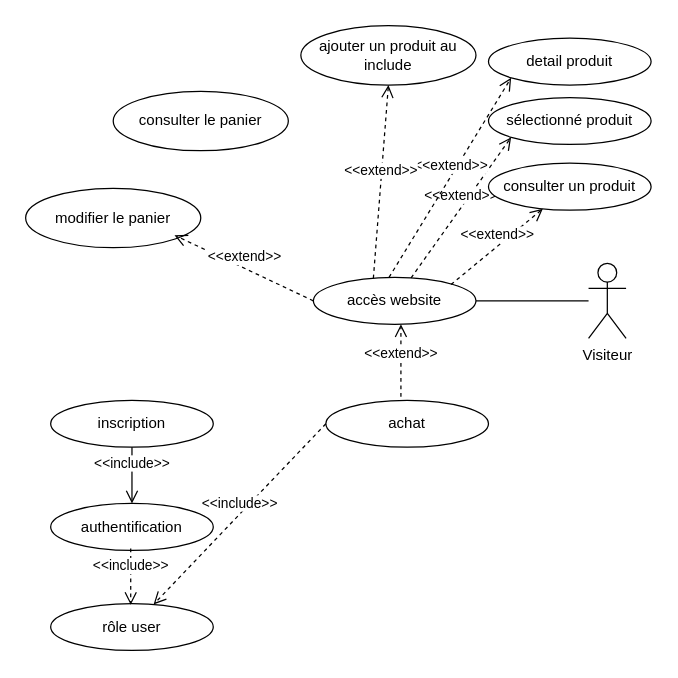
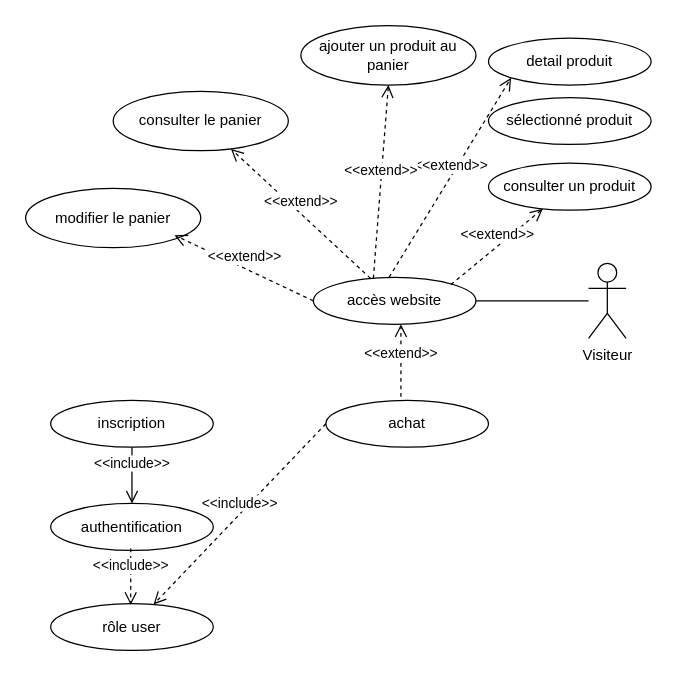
  <mxCell id="0" />
  <mxCell id="1" parent="0" />
  <mxCell id="2" value="accès website" style="ellipse;whiteSpace=wrap;html=1;" parent="1" vertex="1"><mxGeometry x="250" y="221.25" width="130" height="37.5" as="geometry" /></mxCell>
  <mxCell id="3" value="" style="text;strokeColor=none;fillColor=none;align=left;verticalAlign=middle;spacingTop=-1;spacingLeft=4;spacingRight=4;rotatable=0;labelPosition=right;points=[];portConstraint=eastwest;" parent="1" vertex="1"><mxGeometry x="260" y="272.5" width="20" height="14" as="geometry" /></mxCell>
  <mxCell id="4" value="Visiteur" style="shape=umlActor;verticalLabelPosition=bottom;verticalAlign=top;html=1;" parent="1" vertex="1"><mxGeometry x="470" y="210" width="30" height="60" as="geometry" /></mxCell>
  <mxCell id="5" value="" style="line;strokeWidth=1;fillColor=none;align=left;verticalAlign=middle;spacingTop=-1;spacingLeft=3;spacingRight=3;rotatable=0;labelPosition=right;points=[];portConstraint=eastwest;strokeColor=inherit;" parent="1" vertex="1"><mxGeometry x="380" y="236" width="90" height="8" as="geometry" /></mxCell>
  <mxCell id="6" value="&amp;lt;&amp;lt;extend&amp;gt;&amp;gt;" style="html=1;verticalAlign=bottom;endArrow=open;dashed=1;endSize=8;curved=0;rounded=0;" parent="1" edge="1"><mxGeometry relative="1" as="geometry"><mxPoint x="320" y="322.75" as="sourcePoint" /><mxPoint x="320" y="258.75" as="targetPoint" /></mxGeometry></mxCell>
  <mxCell id="7" value="achat" style="ellipse;whiteSpace=wrap;html=1;" parent="1" vertex="1"><mxGeometry x="260" y="319.51" width="130" height="37.5" as="geometry" /></mxCell>
  <mxCell id="8" value="inscription" style="ellipse;whiteSpace=wrap;html=1;" parent="1" vertex="1"><mxGeometry x="40" y="319.51" width="130" height="37.5" as="geometry" /></mxCell>
  <mxCell id="9" value="authentification" style="ellipse;whiteSpace=wrap;html=1;" parent="1" vertex="1"><mxGeometry x="40" y="402" width="130" height="37.5" as="geometry" /></mxCell>
  <mxCell id="10" value="&amp;lt;&amp;lt;include&amp;gt;&amp;gt;" style="html=1;verticalAlign=bottom;endArrow=open;dashed=0;endSize=8;curved=0;rounded=0;exitX=0.5;exitY=1;exitDx=0;exitDy=0;entryX=0.5;entryY=0;entryDx=0;entryDy=0;" parent="1" source="8" target="9" edge="1"><mxGeometry relative="1" as="geometry"><mxPoint x="160" y="390" as="sourcePoint" /><mxPoint x="70" y="390" as="targetPoint" /></mxGeometry></mxCell>
  <mxCell id="11" value="&amp;lt;&amp;lt;include&amp;gt;&amp;gt;" style="html=1;verticalAlign=bottom;endArrow=open;dashed=1;endSize=8;curved=0;rounded=0;exitX=0;exitY=0.5;exitDx=0;exitDy=0;" parent="1" source="7" target="15" edge="1"><mxGeometry relative="1" as="geometry"><mxPoint x="115" y="367" as="sourcePoint" /><mxPoint x="115" y="410" as="targetPoint" /></mxGeometry></mxCell>
  <mxCell id="12" value="sélectionné produit" style="ellipse;whiteSpace=wrap;html=1;" parent="1" vertex="1"><mxGeometry x="390" y="77.5" width="130" height="37.5" as="geometry" /></mxCell>
- <mxCell id="13" value="&amp;lt;&amp;lt;extend&amp;gt;&amp;gt;" style="html=1;verticalAlign=bottom;endArrow=open;dashed=1;endSize=8;curved=0;rounded=0;entryX=0;entryY=1;entryDx=0;entryDy=0;" parent="1" edge="1" target="12" source="2"><mxGeometry relative="1" as="geometry"><mxPoint x="314.5" y="214" as="sourcePoint" /><mxPoint x="314.5" y="150" as="targetPoint" /></mxGeometry></mxCell>
+ <mxCell id="13" value="&amp;lt;&amp;lt;extend&amp;gt;&amp;gt;" style="html=1;verticalAlign=bottom;endArrow=open;dashed=1;endSize=8;curved=0;rounded=0;" parent="1" edge="1" target="19" source="2"><mxGeometry relative="1" as="geometry"><mxPoint x="314.5" y="214" as="sourcePoint" /><mxPoint x="314.5" y="150" as="targetPoint" /></mxGeometry></mxCell>
  <mxCell id="14" value="detail produit" style="ellipse;whiteSpace=wrap;html=1;" parent="1" vertex="1"><mxGeometry x="390" y="30" width="130" height="37.5" as="geometry" /></mxCell>
  <mxCell id="15" value="rôle user" style="ellipse;whiteSpace=wrap;html=1;" parent="1" vertex="1"><mxGeometry x="40" y="482" width="130" height="37.5" as="geometry" /></mxCell>
  <mxCell id="16" value="&amp;lt;&amp;lt;include&amp;gt;&amp;gt;" style="html=1;verticalAlign=bottom;endArrow=open;dashed=1;endSize=8;curved=0;rounded=0;exitX=0.5;exitY=1;exitDx=0;exitDy=0;entryX=0.5;entryY=0;entryDx=0;entryDy=0;" parent="1" edge="1"><mxGeometry relative="1" as="geometry"><mxPoint x="104" y="438" as="sourcePoint" /><mxPoint x="104" y="483" as="targetPoint" /></mxGeometry></mxCell>
  <mxCell id="17" value="consulter un produit" style="ellipse;whiteSpace=wrap;html=1;" vertex="1" parent="1"><mxGeometry x="390" y="130" width="130" height="37.5" as="geometry" /></mxCell>
- <mxCell id="18" value="ajouter un produit au include" style="ellipse;whiteSpace=wrap;html=1;" vertex="1" parent="1"><mxGeometry x="240" y="20" width="140" height="47.5" as="geometry" /></mxCell>
+ <mxCell id="18" value="ajouter un produit au panier" style="ellipse;whiteSpace=wrap;html=1;" vertex="1" parent="1"><mxGeometry x="240" y="20" width="140" height="47.5" as="geometry" /></mxCell>
  <mxCell id="19" value="consulter le panier" style="ellipse;whiteSpace=wrap;html=1;" vertex="1" parent="1"><mxGeometry x="90" y="72.5" width="140" height="47.5" as="geometry" /></mxCell>
  <mxCell id="20" value="modifier le panier" style="ellipse;whiteSpace=wrap;html=1;" vertex="1" parent="1"><mxGeometry x="20" y="150" width="140" height="47.5" as="geometry" /></mxCell>
  <mxCell id="21" value="&amp;lt;&amp;lt;extend&amp;gt;&amp;gt;" style="html=1;verticalAlign=bottom;endArrow=open;dashed=1;endSize=8;curved=0;rounded=0;entryX=0;entryY=1;entryDx=0;entryDy=0;" edge="1" parent="1" target="14"><mxGeometry relative="1" as="geometry"><mxPoint x="310.5" y="221.25" as="sourcePoint" /><mxPoint x="310" y="178.75" as="targetPoint" /></mxGeometry></mxCell>
  <mxCell id="22" value="&amp;lt;&amp;lt;extend&amp;gt;&amp;gt;" style="html=1;verticalAlign=bottom;endArrow=open;dashed=1;endSize=8;curved=0;rounded=0;" edge="1" parent="1" target="17"><mxGeometry relative="1" as="geometry"><mxPoint x="360" y="227" as="sourcePoint" /><mxPoint x="420" y="167" as="targetPoint" /></mxGeometry></mxCell>
  <mxCell id="23" value="&amp;lt;&amp;lt;extend&amp;gt;&amp;gt;" style="html=1;verticalAlign=bottom;endArrow=open;dashed=1;endSize=8;curved=0;rounded=0;entryX=0.5;entryY=1;entryDx=0;entryDy=0;exitX=0.369;exitY=0.02;exitDx=0;exitDy=0;exitPerimeter=0;" edge="1" parent="1" source="2" target="18"><mxGeometry relative="1" as="geometry"><mxPoint x="320.5" y="231.25" as="sourcePoint" /><mxPoint x="418" y="72" as="targetPoint" /></mxGeometry></mxCell>
  <mxCell id="24" value="&amp;lt;&amp;lt;extend&amp;gt;&amp;gt;" style="html=1;verticalAlign=bottom;endArrow=open;dashed=1;endSize=8;curved=0;rounded=0;exitX=0;exitY=0.5;exitDx=0;exitDy=0;" edge="1" parent="1" source="2"><mxGeometry relative="1" as="geometry"><mxPoint x="240" y="292.5" as="sourcePoint" /><mxPoint x="139" y="187.5" as="targetPoint" /></mxGeometry></mxCell>
